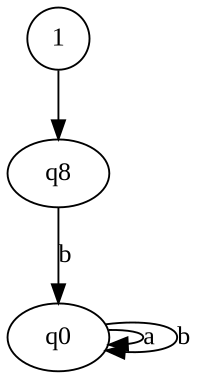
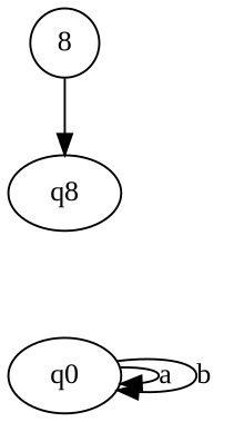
  digraph {
    fontname="Liberation Serif"
    rankdir=TB
    node [fontname="Liberation Serif"]
    edge [fontname="Liberation Serif"]
-   1 [height=0.00001 width=0.00001]
+   1 [height=0.00001 width=0.00001 label=8]
    n2 [label=q8]
    q0
    1 -> n2
-   n2 -> q0 [label=b]
    q0 -> q0 [label=a]
    q0 -> q0 [label=b]
  }
